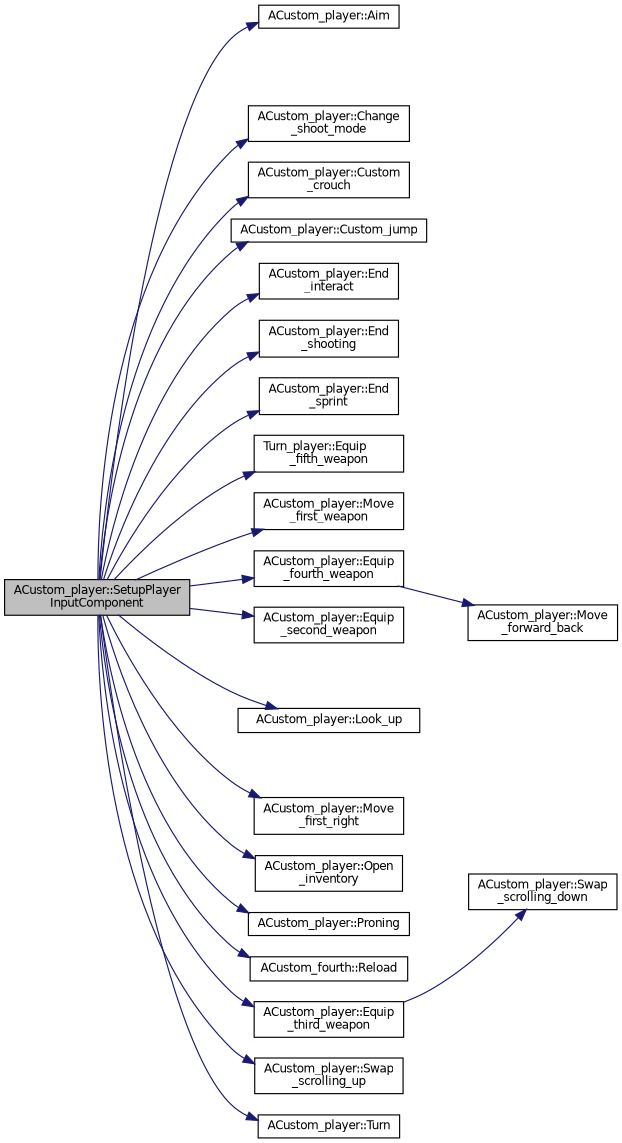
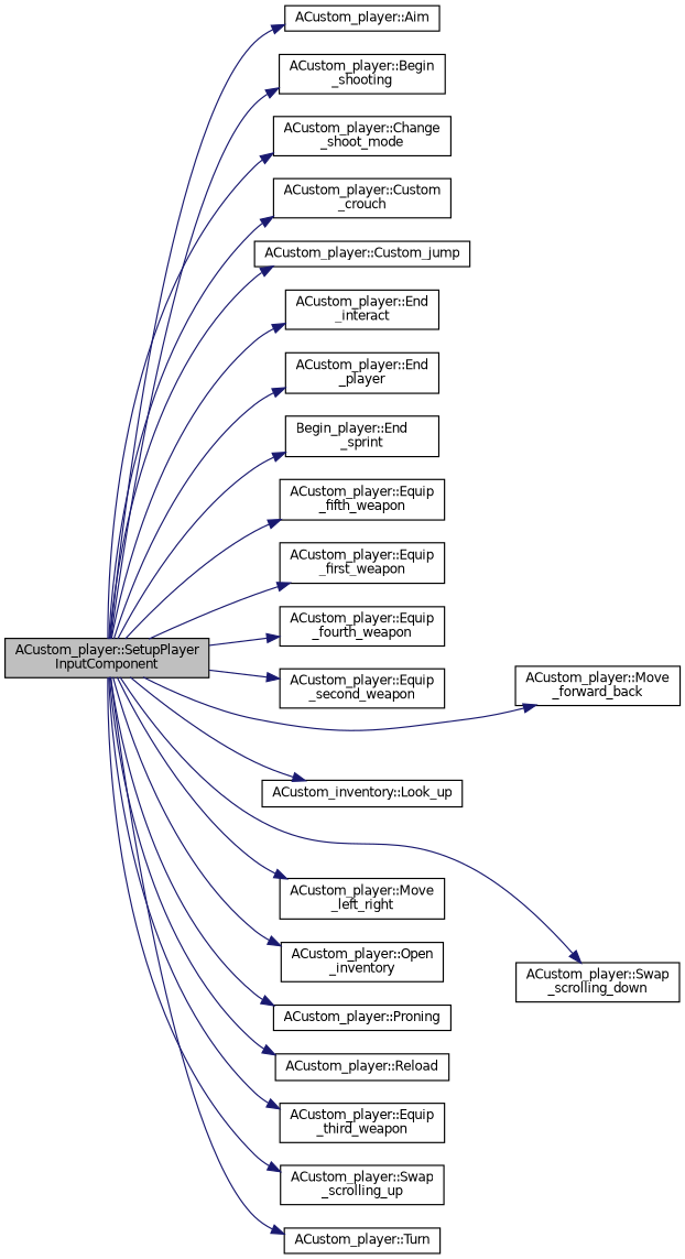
  digraph {
    rankdir=LR
    node [color=black fillcolor=white fontname=Helvetica fontsize=10 shape=record style=filled]
    edge [color=midnightblue fontname=Helvetica fontsize=10 labelfontname=Helvetica labelfontsize=10 style=solid]
    n1 [fillcolor=grey75 fontcolor=black height=0.2 label="ACustom_player::SetupPlayer\lInputComponent" width=0.4]
    n2 [height=0.2 label="ACustom_player::Aim" width=0.4]
+   n3 [height=0.2 label="ACustom_player::Begin\l_shooting" width=0.4]
    n4 [height=0.2 label="ACustom_player::Change\l_shoot_mode" width=0.4]
    n5 [height=0.2 label="ACustom_player::Custom\l_crouch" width=0.4]
    n6 [height=0.2 label="ACustom_player::Custom_jump" width=0.4]
    n7 [height=0.2 label="ACustom_player::End\l_interact" width=0.4]
-   n8 [height=0.2 label="ACustom_player::End\l_shooting" width=0.4]
-   n9 [height=0.2 label="ACustom_player::End\l_sprint" width=0.4]
-   n10 [height=0.2 label="Turn_player::Equip\l_fifth_weapon" width=0.4]
-   n11 [height=0.2 label="ACustom_player::Move\l_first_weapon" width=0.4]
+   n8 [height=0.2 label="ACustom_player::End\l_player" width=0.4]
+   n9 [height=0.2 label="Begin_player::End\l_sprint" width=0.4]
+   n10 [height=0.2 label="ACustom_player::Equip\l_fifth_weapon" width=0.4]
+   n11 [height=0.2 label="ACustom_player::Equip\l_first_weapon" width=0.4]
    n12 [height=0.2 label="ACustom_player::Equip\l_fourth_weapon" width=0.4]
    n13 [height=0.2 label="ACustom_player::Equip\l_second_weapon" width=0.4]
    n14 [height=0.2 label="ACustom_player::Equip\l_third_weapon" width=0.4]
-   n15 [height=0.2 label="ACustom_player::Look_up" width=0.4]
+   n15 [height=0.2 label="ACustom_inventory::Look_up" width=0.4]
    n16 [height=0.2 label="ACustom_player::Move\l_forward_back" width=0.4]
-   n17 [height=0.2 label="ACustom_player::Move\l_first_right" width=0.4]
+   n17 [height=0.2 label="ACustom_player::Move\l_left_right" width=0.4]
    n18 [height=0.2 label="ACustom_player::Open\l_inventory" width=0.4]
    n19 [height=0.2 label="ACustom_player::Proning" width=0.4]
-   n20 [height=0.2 label="ACustom_fourth::Reload" width=0.4]
+   n20 [height=0.2 label="ACustom_player::Reload" width=0.4]
    n21 [height=0.2 label="ACustom_player::Swap\l_scrolling_down" width=0.4]
    n22 [height=0.2 label="ACustom_player::Swap\l_scrolling_up" width=0.4]
    n23 [height=0.2 label="ACustom_player::Turn" width=0.4]
    n1 -> n2
+   n1 -> n3
    n1 -> n4
    n1 -> n5
    n1 -> n6
    n1 -> n7
    n1 -> n8
    n1 -> n9
    n1 -> n10
    n1 -> n11
    n1 -> n12
    n1 -> n13
    n1 -> n14
    n1 -> n15
-   n12 -> n16
+   n1 -> n16
    n1 -> n17
    n1 -> n18
    n1 -> n19
    n1 -> n20
-   n14 -> n21
+   n1 -> n21
    n1 -> n22
    n1 -> n23
  }
